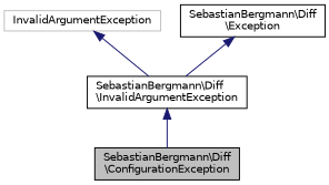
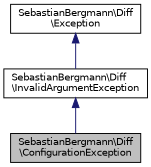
  digraph {
    node [color=black fillcolor=white fontname=Helvetica fontsize=10 shape=record style=filled]
    edge [color=midnightblue dir=back fontname=Helvetica fontsize=10 labelfontname=Helvetica labelfontsize=10 style=solid]
    n1 [fillcolor=grey75 fontcolor=black height=0.2 label="SebastianBergmann\\Diff\l\\ConfigurationException" width=0.4]
    n2 [height=0.2 label="SebastianBergmann\\Diff\l\\InvalidArgumentException" width=0.4]
-   n3 [color=grey75 height=0.2 label=InvalidArgumentException width=0.4]
    n4 [height=0.2 label="SebastianBergmann\\Diff\l\\Exception" width=0.4]
    n2 -> n1
-   n3 -> n2
    n4 -> n2
  }
